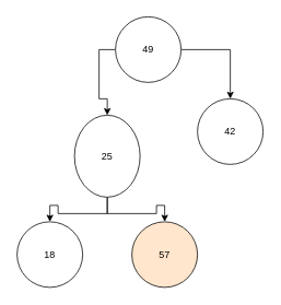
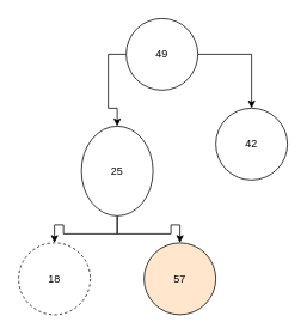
  <mxCell id="0" />
  <mxCell id="1" parent="0" />
  <mxCell id="2" value="" style="edgeStyle=orthogonalEdgeStyle;rounded=0;orthogonalLoop=1;jettySize=auto;html=1;entryX=0.5;entryY=0;entryDx=0;entryDy=0;exitX=1;exitY=0.5;exitDx=0;exitDy=0;" edge="1" parent="1" source="8" target="4"><mxGeometry relative="1" as="geometry"><mxPoint x="230" y="60" as="sourcePoint" /><mxPoint x="280" y="110" as="targetPoint" /></mxGeometry></mxCell>
  <mxCell id="3" value="" style="edgeStyle=orthogonalEdgeStyle;rounded=0;orthogonalLoop=1;jettySize=auto;html=1;entryX=0.5;entryY=0;entryDx=0;entryDy=0;exitX=0;exitY=0.5;exitDx=0;exitDy=0;" edge="1" parent="1" source="8" target="7"><mxGeometry relative="1" as="geometry"><mxPoint x="130" y="70" as="sourcePoint" /><mxPoint x="180" y="180" as="targetPoint" /></mxGeometry></mxCell>
  <mxCell id="4" value="42" style="ellipse;whiteSpace=wrap;html=1;aspect=fixed;" vertex="1" parent="1"><mxGeometry x="240" y="120" width="80" height="80" as="geometry" /></mxCell>
  <mxCell id="5" value="" style="edgeStyle=orthogonalEdgeStyle;rounded=0;orthogonalLoop=1;jettySize=auto;html=1;entryX=0.5;entryY=0;entryDx=0;entryDy=0;" edge="1" parent="1" source="7" target="10"><mxGeometry relative="1" as="geometry" /></mxCell>
  <mxCell id="6" value="" style="edgeStyle=orthogonalEdgeStyle;rounded=0;orthogonalLoop=1;jettySize=auto;html=1;entryX=0.5;entryY=0;entryDx=0;entryDy=0;" edge="1" parent="1" source="7" target="9"><mxGeometry relative="1" as="geometry"><mxPoint y="180" as="targetPoint" x="10" /></mxGeometry></mxCell>
  <mxCell id="7" value="25" style="ellipse;whiteSpace=wrap;html=1;aspect=fixed;" vertex="1" parent="1"><mxGeometry x="90" y="140" width="80" height="100" as="geometry" /></mxCell>
  <mxCell id="8" value="49" style="ellipse;whiteSpace=wrap;html=1;aspect=fixed;" vertex="1" parent="1"><mxGeometry x="140" y="20" width="80" height="80" as="geometry" /></mxCell>
- <mxCell id="9" value="18" style="ellipse;whiteSpace=wrap;html=1;aspect=fixed;" vertex="1" parent="1"><mxGeometry x="20" y="270" width="80" height="80" as="geometry" /></mxCell>
+ <mxCell id="9" value="18" style="ellipse;whiteSpace=wrap;html=1;aspect=fixed;dashed=1;" vertex="1" parent="1"><mxGeometry x="20" y="270" width="80" height="80" as="geometry" /></mxCell>
  <mxCell id="10" value="57" style="ellipse;whiteSpace=wrap;html=1;aspect=fixed;fillColor=#ffe6cc;" vertex="1" parent="1"><mxGeometry x="160" y="270" width="80" height="80" as="geometry" /></mxCell>
